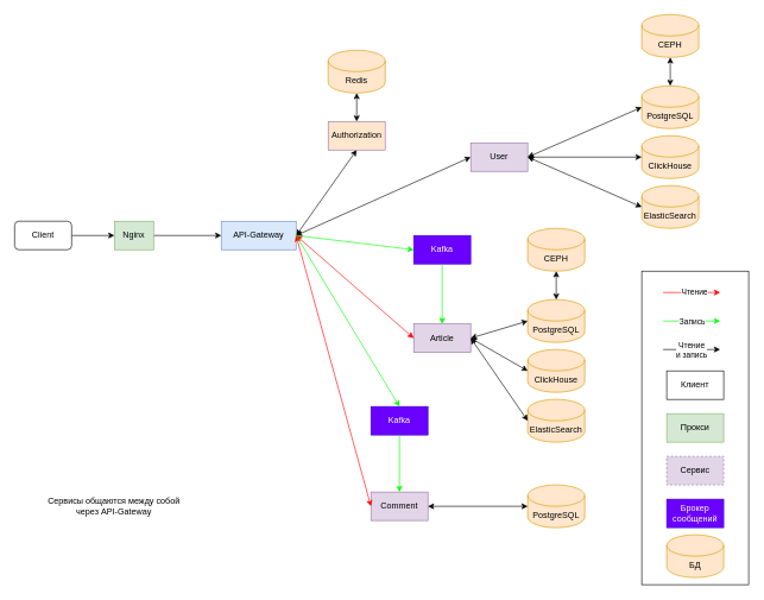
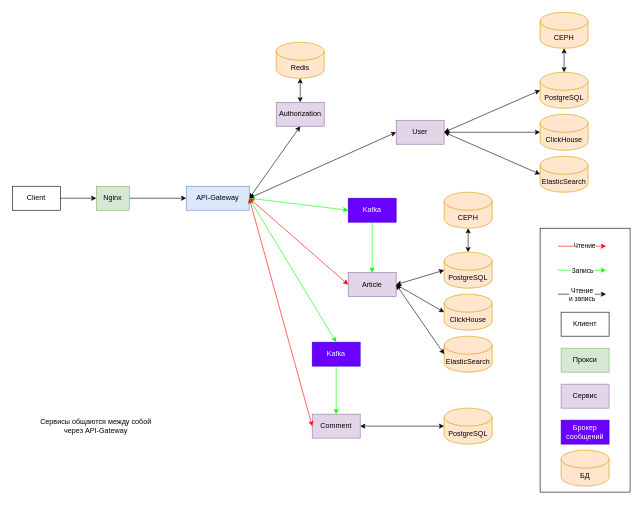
  <mxCell id="0" />
  <mxCell id="1" parent="0" />
  <mxCell id="2" value="" style="rounded=0;whiteSpace=wrap;html=1;fillColor=none;" parent="1" vertex="1"><mxGeometry x="900" y="380" width="150" height="440" as="geometry" /></mxCell>
  <mxCell id="3" style="edgeStyle=orthogonalEdgeStyle;rounded=0;orthogonalLoop=1;jettySize=auto;html=1;exitX=1;exitY=0.5;exitDx=0;exitDy=0;entryX=0;entryY=0.5;entryDx=0;entryDy=0;" parent="1" source="4" target="6" edge="1"><mxGeometry relative="1" as="geometry" /></mxCell>
- <mxCell id="4" value="Client" style="whiteSpace=wrap;html=1;rounded=1;" parent="1" vertex="1"><mxGeometry x="20" y="310" width="80" height="40" as="geometry" /></mxCell>
+ <mxCell id="4" value="Client" style="rounded=0;whiteSpace=wrap;html=1;" parent="1" vertex="1"><mxGeometry x="20" y="310" width="80" height="40" as="geometry" /></mxCell>
  <mxCell id="5" style="edgeStyle=orthogonalEdgeStyle;rounded=0;orthogonalLoop=1;jettySize=auto;html=1;exitX=1;exitY=0.5;exitDx=0;exitDy=0;" parent="1" source="6" target="10" edge="1"><mxGeometry relative="1" as="geometry" /></mxCell>
  <mxCell id="6" value="Nginx" style="rounded=0;whiteSpace=wrap;html=1;fillColor=#d5e8d4;strokeColor=#82b366;" parent="1" vertex="1"><mxGeometry x="160" y="310" width="55" height="40" as="geometry" /></mxCell>
  <mxCell id="7" style="rounded=0;orthogonalLoop=1;jettySize=auto;html=1;exitX=1;exitY=0.5;exitDx=0;exitDy=0;entryX=0.5;entryY=1;entryDx=0;entryDy=0;startArrow=classic;startFill=1;" parent="1" source="10" target="11" edge="1"><mxGeometry relative="1" as="geometry" /></mxCell>
  <mxCell id="8" style="rounded=0;orthogonalLoop=1;jettySize=auto;html=1;exitX=1;exitY=0.5;exitDx=0;exitDy=0;entryX=0;entryY=0.5;entryDx=0;entryDy=0;startArrow=classic;startFill=1;" parent="1" source="10" target="16" edge="1"><mxGeometry relative="1" as="geometry" /></mxCell>
  <mxCell id="9" style="rounded=0;orthogonalLoop=1;jettySize=auto;html=1;exitX=1;exitY=0.5;exitDx=0;exitDy=0;entryX=0;entryY=0.5;entryDx=0;entryDy=0;startArrow=none;startFill=0;strokeColor=#00FF00;" parent="1" source="10" target="23" edge="1"><mxGeometry relative="1" as="geometry" /></mxCell>
  <mxCell id="10" value="API-Gateway" style="rounded=0;whiteSpace=wrap;html=1;fillColor=#dae8fc;strokeColor=#6c8ebf;" parent="1" vertex="1"><mxGeometry x="310" y="310" width="105" height="40" as="geometry" /></mxCell>
- <mxCell id="11" value="Authorization" style="rounded=0;whiteSpace=wrap;html=1;fillColor=#ffe6cc;strokeColor=#9673a6;" parent="1" vertex="1"><mxGeometry x="460" y="170" width="80" height="40" as="geometry" /></mxCell>
+ <mxCell id="11" value="Authorization" style="rounded=0;whiteSpace=wrap;html=1;fillColor=#e1d5e7;strokeColor=#9673a6;" parent="1" vertex="1"><mxGeometry x="460" y="170" width="80" height="40" as="geometry" /></mxCell>
  <mxCell id="12" value="Article" style="rounded=0;whiteSpace=wrap;html=1;fillColor=#e1d5e7;strokeColor=#9673a6;" parent="1" vertex="1"><mxGeometry x="580" y="454" width="80" height="40" as="geometry" /></mxCell>
  <mxCell id="13" value="Comment" style="rounded=0;whiteSpace=wrap;html=1;fillColor=#e1d5e7;strokeColor=#9673a6;" parent="1" vertex="1"><mxGeometry x="520" y="690" width="80" height="40" as="geometry" /></mxCell>
  <mxCell id="14" value="Redis" style="shape=cylinder3;whiteSpace=wrap;html=1;boundedLbl=1;backgroundOutline=1;size=15;fillColor=#ffe6cc;strokeColor=#d79b00;" parent="1" vertex="1"><mxGeometry x="460" y="70" width="80" height="60" as="geometry" /></mxCell>
  <mxCell id="15" style="edgeStyle=orthogonalEdgeStyle;rounded=0;orthogonalLoop=1;jettySize=auto;html=1;exitX=0.5;exitY=0;exitDx=0;exitDy=0;entryX=0.5;entryY=1;entryDx=0;entryDy=0;entryPerimeter=0;startArrow=classic;startFill=1;" parent="1" source="11" target="14" edge="1"><mxGeometry relative="1" as="geometry" /></mxCell>
  <mxCell id="16" value="User" style="rounded=0;whiteSpace=wrap;html=1;fillColor=#e1d5e7;strokeColor=#9673a6;" parent="1" vertex="1"><mxGeometry x="660" y="200" width="80" height="40" as="geometry" /></mxCell>
  <mxCell id="17" value="PostgreSQL" style="shape=cylinder3;whiteSpace=wrap;html=1;boundedLbl=1;backgroundOutline=1;size=15;fillColor=#ffe6cc;strokeColor=#d79b00;" parent="1" vertex="1"><mxGeometry x="900" y="120" width="80" height="60" as="geometry" /></mxCell>
  <mxCell id="18" value="ClickHouse" style="shape=cylinder3;whiteSpace=wrap;html=1;boundedLbl=1;backgroundOutline=1;size=15;fillColor=#ffe6cc;strokeColor=#d79b00;" parent="1" vertex="1"><mxGeometry x="900" y="190" width="80" height="60" as="geometry" /></mxCell>
  <mxCell id="19" value="ElasticSearch" style="shape=cylinder3;whiteSpace=wrap;html=1;boundedLbl=1;backgroundOutline=1;size=15;fillColor=#ffe6cc;strokeColor=#d79b00;" parent="1" vertex="1"><mxGeometry x="900" y="260" width="80" height="60" as="geometry" /></mxCell>
  <mxCell id="20" style="rounded=0;orthogonalLoop=1;jettySize=auto;html=1;exitX=1;exitY=0.5;exitDx=0;exitDy=0;entryX=0;entryY=0.5;entryDx=0;entryDy=0;entryPerimeter=0;startArrow=classic;startFill=1;" parent="1" source="16" target="17" edge="1"><mxGeometry relative="1" as="geometry" /></mxCell>
  <mxCell id="21" style="rounded=0;orthogonalLoop=1;jettySize=auto;html=1;exitX=1;exitY=0.5;exitDx=0;exitDy=0;entryX=0;entryY=0.5;entryDx=0;entryDy=0;entryPerimeter=0;startArrow=classic;startFill=1;" parent="1" source="16" target="18" edge="1"><mxGeometry relative="1" as="geometry" /></mxCell>
  <mxCell id="22" style="rounded=0;orthogonalLoop=1;jettySize=auto;html=1;exitX=1;exitY=0.5;exitDx=0;exitDy=0;entryX=0;entryY=0.5;entryDx=0;entryDy=0;entryPerimeter=0;startArrow=classic;startFill=1;" parent="1" source="16" target="19" edge="1"><mxGeometry relative="1" as="geometry" /></mxCell>
  <mxCell id="23" value="Kafka" style="rounded=0;whiteSpace=wrap;html=1;fillColor=#6a00ff;strokeColor=#3700CC;fontColor=#ffffff;" parent="1" vertex="1"><mxGeometry x="580" y="330" width="80" height="40" as="geometry" /></mxCell>
  <mxCell id="24" value="Kafka" style="rounded=0;whiteSpace=wrap;html=1;fillColor=#6a00ff;strokeColor=#3700CC;fontColor=#ffffff;" parent="1" vertex="1"><mxGeometry x="520" y="570" width="80" height="40" as="geometry" /></mxCell>
  <mxCell id="25" value="PostgreSQL" style="shape=cylinder3;whiteSpace=wrap;html=1;boundedLbl=1;backgroundOutline=1;size=15;fillColor=#ffe6cc;strokeColor=#d79b00;" parent="1" vertex="1"><mxGeometry x="740" y="420" width="80" height="60" as="geometry" /></mxCell>
  <mxCell id="26" value="ClickHouse" style="shape=cylinder3;whiteSpace=wrap;html=1;boundedLbl=1;backgroundOutline=1;size=15;fillColor=#ffe6cc;strokeColor=#d79b00;" parent="1" vertex="1"><mxGeometry x="740" y="490" width="80" height="60" as="geometry" /></mxCell>
  <mxCell id="27" value="ElasticSearch" style="shape=cylinder3;whiteSpace=wrap;html=1;boundedLbl=1;backgroundOutline=1;size=15;fillColor=#ffe6cc;strokeColor=#d79b00;" parent="1" vertex="1"><mxGeometry x="740" y="560" width="80" height="60" as="geometry" /></mxCell>
  <mxCell id="28" value="PostgreSQL" style="shape=cylinder3;whiteSpace=wrap;html=1;boundedLbl=1;backgroundOutline=1;size=15;fillColor=#ffe6cc;strokeColor=#d79b00;" parent="1" vertex="1"><mxGeometry x="740" y="680" width="80" height="60" as="geometry" /></mxCell>
  <mxCell id="29" style="rounded=0;orthogonalLoop=1;jettySize=auto;html=1;exitX=1;exitY=0.5;exitDx=0;exitDy=0;entryX=0;entryY=0.5;entryDx=0;entryDy=0;entryPerimeter=0;startArrow=classic;startFill=1;" parent="1" source="13" target="28" edge="1"><mxGeometry relative="1" as="geometry" /></mxCell>
  <mxCell id="30" value="CEPH" style="shape=cylinder3;whiteSpace=wrap;html=1;boundedLbl=1;backgroundOutline=1;size=15;fillColor=#ffe6cc;strokeColor=#d79b00;" parent="1" vertex="1"><mxGeometry x="900" y="20" width="80" height="60" as="geometry" /></mxCell>
  <mxCell id="31" style="rounded=0;orthogonalLoop=1;jettySize=auto;html=1;exitX=0.5;exitY=0;exitDx=0;exitDy=0;entryX=0.5;entryY=1;entryDx=0;entryDy=0;entryPerimeter=0;startArrow=classic;startFill=1;exitPerimeter=0;" parent="1" source="17" target="30" edge="1"><mxGeometry relative="1" as="geometry" /></mxCell>
  <mxCell id="32" value="CEPH" style="shape=cylinder3;whiteSpace=wrap;html=1;boundedLbl=1;backgroundOutline=1;size=15;fillColor=#ffe6cc;strokeColor=#d79b00;" parent="1" vertex="1"><mxGeometry x="740" y="320" width="80" height="60" as="geometry" /></mxCell>
  <mxCell id="33" style="edgeStyle=orthogonalEdgeStyle;rounded=0;orthogonalLoop=1;jettySize=auto;html=1;exitX=0.5;exitY=1;exitDx=0;exitDy=0;" parent="1" source="12" target="12" edge="1"><mxGeometry relative="1" as="geometry" /></mxCell>
  <mxCell id="34" style="rounded=0;orthogonalLoop=1;jettySize=auto;html=1;exitX=0.5;exitY=0;exitDx=0;exitDy=0;entryX=0.5;entryY=1;entryDx=0;entryDy=0;entryPerimeter=0;startArrow=classic;startFill=1;exitPerimeter=0;" parent="1" source="25" target="32" edge="1"><mxGeometry relative="1" as="geometry" /></mxCell>
  <mxCell id="35" style="rounded=0;orthogonalLoop=1;jettySize=auto;html=1;exitX=1;exitY=0.5;exitDx=0;exitDy=0;entryX=0;entryY=0.5;entryDx=0;entryDy=0;entryPerimeter=0;startArrow=classic;startFill=1;" parent="1" source="12" target="25" edge="1"><mxGeometry relative="1" as="geometry" /></mxCell>
  <mxCell id="36" style="rounded=0;orthogonalLoop=1;jettySize=auto;html=1;exitX=1;exitY=0.5;exitDx=0;exitDy=0;entryX=0;entryY=0.5;entryDx=0;entryDy=0;entryPerimeter=0;startArrow=classic;startFill=1;" parent="1" source="12" target="26" edge="1"><mxGeometry relative="1" as="geometry" /></mxCell>
  <mxCell id="37" style="rounded=0;orthogonalLoop=1;jettySize=auto;html=1;exitX=1;exitY=0.5;exitDx=0;exitDy=0;entryX=0;entryY=0.5;entryDx=0;entryDy=0;entryPerimeter=0;startArrow=classic;startFill=1;" parent="1" source="12" target="27" edge="1"><mxGeometry relative="1" as="geometry" /></mxCell>
  <mxCell id="38" value="Сервисы общаются между собой&lt;div&gt;через&amp;nbsp;&lt;span style=&quot;text-wrap: wrap;&quot;&gt;API-Gateway&lt;/span&gt;&lt;/div&gt;" style="text;html=1;align=center;verticalAlign=middle;resizable=0;points=[];autosize=1;strokeColor=none;fillColor=none;" parent="1" vertex="1"><mxGeometry x="54" y="690" width="210" height="40" as="geometry" /></mxCell>
  <mxCell id="39" value="Клиент" style="rounded=0;whiteSpace=wrap;html=1;" parent="1" vertex="1"><mxGeometry x="935" y="520" width="80" height="40" as="geometry" /></mxCell>
  <mxCell id="40" value="Прокси" style="rounded=0;whiteSpace=wrap;html=1;fillColor=#d5e8d4;strokeColor=#82b366;" parent="1" vertex="1"><mxGeometry x="935" y="580" width="80" height="40" as="geometry" /></mxCell>
- <mxCell id="41" value="Сервис" style="rounded=0;whiteSpace=wrap;html=1;fillColor=#e1d5e7;strokeColor=#9673a6;dashed=1;" parent="1" vertex="1"><mxGeometry x="935" y="640" width="80" height="40" as="geometry" /></mxCell>
+ <mxCell id="41" value="Сервис" style="rounded=0;whiteSpace=wrap;html=1;fillColor=#e1d5e7;strokeColor=#9673a6;" parent="1" vertex="1"><mxGeometry x="935" y="640" width="80" height="40" as="geometry" /></mxCell>
  <mxCell id="42" value="Брокер сообщений" style="rounded=0;whiteSpace=wrap;html=1;fillColor=#6a00ff;strokeColor=#3700CC;fontColor=#ffffff;" parent="1" vertex="1"><mxGeometry x="935" y="700" width="80" height="40" as="geometry" /></mxCell>
  <mxCell id="43" value="БД" style="shape=cylinder3;whiteSpace=wrap;html=1;boundedLbl=1;backgroundOutline=1;size=15;fillColor=#ffe6cc;strokeColor=#d79b00;" parent="1" vertex="1"><mxGeometry x="935" y="750" width="80" height="60" as="geometry" /></mxCell>
  <mxCell id="44" value="" style="endArrow=classic;html=1;rounded=0;" edge="1" parent="1"><mxGeometry width="50" height="50" relative="1" as="geometry"><mxPoint x="930" y="490" as="sourcePoint" /><mxPoint x="1010" y="490" as="targetPoint" /></mxGeometry></mxCell>
  <mxCell id="45" value="Чтение&lt;div&gt;и запись&lt;/div&gt;" style="edgeLabel;html=1;align=center;verticalAlign=middle;resizable=0;points=[];" vertex="1" connectable="0" parent="44"><mxGeometry x="-0.315" y="1" relative="1" as="geometry"><mxPoint x="12" y="1" as="offset" /></mxGeometry></mxCell>
  <mxCell id="46" value="" style="endArrow=classic;html=1;rounded=0;fillColor=#f8cecc;strokeColor=#FF0000;exitX=1;exitY=0.5;exitDx=0;exitDy=0;entryX=0;entryY=0.5;entryDx=0;entryDy=0;startArrow=classic;startFill=1;" edge="1" parent="1" source="10" target="12"><mxGeometry width="50" height="50" relative="1" as="geometry"><mxPoint x="280" y="530" as="sourcePoint" /><mxPoint x="390" y="540" as="targetPoint" /></mxGeometry></mxCell>
  <mxCell id="47" value="" style="endArrow=classic;html=1;rounded=0;fillColor=#f8cecc;strokeColor=#FF0000;exitX=1;exitY=0.5;exitDx=0;exitDy=0;entryX=0;entryY=0.5;entryDx=0;entryDy=0;startArrow=classic;startFill=1;" edge="1" parent="1" source="10" target="13"><mxGeometry width="50" height="50" relative="1" as="geometry"><mxPoint x="264" y="500" as="sourcePoint" /><mxPoint x="454" y="644" as="targetPoint" /></mxGeometry></mxCell>
  <mxCell id="48" style="rounded=0;orthogonalLoop=1;jettySize=auto;html=1;exitX=0.5;exitY=1;exitDx=0;exitDy=0;entryX=0.5;entryY=0;entryDx=0;entryDy=0;startArrow=none;startFill=0;strokeColor=#00FF00;" edge="1" parent="1" source="23" target="12"><mxGeometry relative="1" as="geometry"><mxPoint x="400" y="340" as="sourcePoint" /><mxPoint x="590" y="360" as="targetPoint" /></mxGeometry></mxCell>
  <mxCell id="49" style="rounded=0;orthogonalLoop=1;jettySize=auto;html=1;exitX=1;exitY=0.5;exitDx=0;exitDy=0;entryX=0.5;entryY=0;entryDx=0;entryDy=0;startArrow=none;startFill=0;strokeColor=#00FF00;" edge="1" parent="1" source="10" target="24"><mxGeometry relative="1" as="geometry"><mxPoint x="400" y="340" as="sourcePoint" /><mxPoint x="590" y="360" as="targetPoint" /></mxGeometry></mxCell>
  <mxCell id="50" style="rounded=0;orthogonalLoop=1;jettySize=auto;html=1;exitX=0.5;exitY=1;exitDx=0;exitDy=0;entryX=0.5;entryY=0;entryDx=0;entryDy=0;startArrow=none;startFill=0;strokeColor=#00FF00;" edge="1" parent="1" source="24" target="13"><mxGeometry relative="1" as="geometry"><mxPoint x="630" y="380" as="sourcePoint" /><mxPoint x="630" y="464" as="targetPoint" /></mxGeometry></mxCell>
  <mxCell id="51" value="" style="endArrow=classic;html=1;rounded=0;fillColor=#f8cecc;strokeColor=#FF0000;startArrow=none;startFill=0;" edge="1" parent="1"><mxGeometry width="50" height="50" relative="1" as="geometry"><mxPoint x="930" y="410" as="sourcePoint" /><mxPoint x="1010" y="410" as="targetPoint" /></mxGeometry></mxCell>
  <mxCell id="52" value="Чтение" style="edgeLabel;html=1;align=center;verticalAlign=middle;resizable=0;points=[];" vertex="1" connectable="0" parent="51"><mxGeometry x="0.068" y="1" relative="1" as="geometry"><mxPoint as="offset" /></mxGeometry></mxCell>
  <mxCell id="53" style="rounded=0;orthogonalLoop=1;jettySize=auto;html=1;exitX=0.5;exitY=1;exitDx=0;exitDy=0;startArrow=none;startFill=0;strokeColor=#00FF00;" edge="1" parent="1"><mxGeometry relative="1" as="geometry"><mxPoint x="930" y="450" as="sourcePoint" /><mxPoint x="1010" y="450" as="targetPoint" /></mxGeometry></mxCell>
  <mxCell id="54" value="Запись" style="edgeLabel;html=1;align=center;verticalAlign=middle;resizable=0;points=[];" vertex="1" connectable="0" parent="53"><mxGeometry x="-0.118" y="-2" relative="1" as="geometry"><mxPoint x="5" y="-2" as="offset" /></mxGeometry></mxCell>
